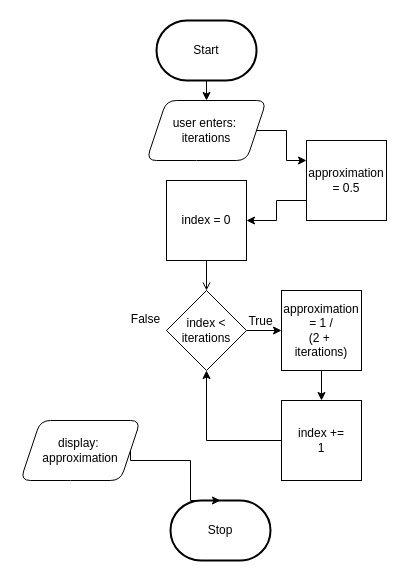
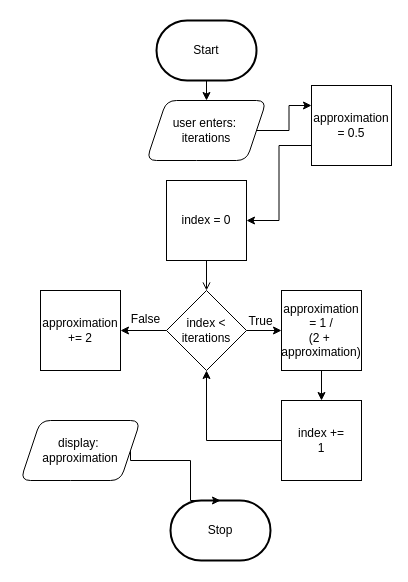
  <mxCell id="0" />
  <mxCell id="1" parent="0" />
  <mxCell id="2" style="edgeStyle=orthogonalEdgeStyle;html=1;exitX=0.5;exitY=1;exitDx=0;exitDy=0;exitPerimeter=0;entryX=0.5;entryY=0;entryDx=0;entryDy=0;rounded=0;" edge="1" parent="1" source="3" target="6"><mxGeometry relative="1" as="geometry" /></mxCell>
  <mxCell id="3" value="Start" style="strokeWidth=2;html=1;shape=mxgraph.flowchart.terminator;whiteSpace=wrap;" parent="1" vertex="1"><mxGeometry x="156" y="20" width="100" height="60" as="geometry" /></mxCell>
  <mxCell id="4" value="Stop" style="strokeWidth=2;html=1;shape=mxgraph.flowchart.terminator;whiteSpace=wrap;" parent="1" vertex="1"><mxGeometry x="170" y="500" width="100" height="60" as="geometry" /></mxCell>
  <mxCell id="5" style="edgeStyle=orthogonalEdgeStyle;rounded=0;html=1;exitX=1;exitY=0.5;exitDx=0;exitDy=0;entryX=0;entryY=0.25;entryDx=0;entryDy=0;" edge="1" parent="1" source="6" target="16"><mxGeometry relative="1" as="geometry" /></mxCell>
  <mxCell id="6" value="user enters:&amp;nbsp;&lt;br&gt;iterations" style="shape=parallelogram;perimeter=parallelogramPerimeter;whiteSpace=wrap;html=1;fixedSize=1;rounded=1;" vertex="1" parent="1"><mxGeometry x="146" y="100" width="120" height="60" as="geometry" /></mxCell>
  <mxCell id="7" style="edgeStyle=orthogonalEdgeStyle;rounded=0;html=1;exitX=0.5;exitY=1;exitDx=0;exitDy=0;entryX=0.5;entryY=0;entryDx=0;entryDy=0;endArrow=open;" edge="1" parent="1" source="8" target="11"><mxGeometry relative="1" as="geometry" /></mxCell>
  <mxCell id="8" value="index = 0" style="whiteSpace=wrap;html=1;aspect=fixed;rounded=0;" vertex="1" parent="1"><mxGeometry x="166" y="180" width="80" height="80" as="geometry" /></mxCell>
  <mxCell id="9" style="edgeStyle=orthogonalEdgeStyle;rounded=0;html=1;exitX=1;exitY=0.5;exitDx=0;exitDy=0;entryX=0;entryY=0.5;entryDx=0;entryDy=0;" edge="1" parent="1" source="11" target="14"><mxGeometry relative="1" as="geometry"><mxPoint x="276" y="330" as="targetPoint" /></mxGeometry></mxCell>
+ <mxCell id="10" style="edgeStyle=orthogonalEdgeStyle;rounded=0;html=1;exitX=0;exitY=0.5;exitDx=0;exitDy=0;entryX=1;entryY=0.5;entryDx=0;entryDy=0;" edge="1" parent="1" source="11" target="20"><mxGeometry relative="1" as="geometry"><mxPoint x="116" y="330" as="targetPoint" /></mxGeometry></mxCell>
  <mxCell id="11" value="index &amp;lt;&lt;br&gt;iterations" style="rhombus;whiteSpace=wrap;html=1;rounded=0;" vertex="1" parent="1"><mxGeometry x="166" y="290" width="80" height="80" as="geometry" /></mxCell>
  <mxCell id="12" value="True" style="text;html=1;align=center;verticalAlign=middle;resizable=0;points=[];autosize=1;strokeColor=none;fillColor=none;" vertex="1" parent="1"><mxGeometry x="235" y="306" width="50" height="30" as="geometry" /></mxCell>
  <mxCell id="13" style="edgeStyle=orthogonalEdgeStyle;rounded=0;html=1;exitX=0.5;exitY=1;exitDx=0;exitDy=0;entryX=0.5;entryY=0;entryDx=0;entryDy=0;" edge="1" parent="1" source="14" target="18"><mxGeometry relative="1" as="geometry" /></mxCell>
- <mxCell id="14" value="approximation&lt;br&gt;= 1 /&lt;br&gt;(2 +&amp;nbsp;&lt;br&gt;iterations)" style="whiteSpace=wrap;html=1;aspect=fixed;rounded=0;" vertex="1" parent="1"><mxGeometry x="281" y="290" width="80" height="80" as="geometry" /></mxCell>
+ <mxCell id="14" value="approximation&lt;br&gt;= 1 /&lt;br&gt;(2 +&amp;nbsp;&lt;br&gt;approximation)" style="whiteSpace=wrap;html=1;aspect=fixed;rounded=0;" vertex="1" parent="1"><mxGeometry x="281" y="290" width="80" height="80" as="geometry" /></mxCell>
  <mxCell id="15" style="edgeStyle=orthogonalEdgeStyle;rounded=0;html=1;exitX=0;exitY=0.75;exitDx=0;exitDy=0;entryX=1;entryY=0.5;entryDx=0;entryDy=0;" edge="1" parent="1" source="16" target="8"><mxGeometry relative="1" as="geometry" /></mxCell>
- <mxCell id="16" value="approximation&lt;br&gt;= 0.5" style="whiteSpace=wrap;html=1;aspect=fixed;rounded=0;" vertex="1" parent="1"><mxGeometry x="306" y="140" width="80" height="80" as="geometry" /></mxCell>
+ <mxCell id="16" value="approximation&lt;br&gt;= 0.5" style="whiteSpace=wrap;html=1;aspect=fixed;rounded=0;" vertex="1" parent="1"><mxGeometry x="311" y="85" width="80" height="80" as="geometry" /></mxCell>
  <mxCell id="17" style="edgeStyle=orthogonalEdgeStyle;rounded=0;html=1;exitX=0;exitY=0.5;exitDx=0;exitDy=0;entryX=0.5;entryY=1;entryDx=0;entryDy=0;" edge="1" parent="1" source="18" target="11"><mxGeometry relative="1" as="geometry" /></mxCell>
  <mxCell id="18" value="index +=&lt;br style=&quot;border-color: var(--border-color);&quot;&gt;1" style="whiteSpace=wrap;html=1;aspect=fixed;rounded=0;" vertex="1" parent="1"><mxGeometry x="281" y="400" width="80" height="80" as="geometry" /></mxCell>
  <mxCell id="19" value="False" style="text;html=1;align=center;verticalAlign=middle;resizable=0;points=[];autosize=1;strokeColor=none;fillColor=none;" vertex="1" parent="1"><mxGeometry x="120" y="304" width="50" height="30" as="geometry" /></mxCell>
+ <mxCell id="20" value="approximation&lt;br&gt;+= 2" style="whiteSpace=wrap;html=1;aspect=fixed;rounded=0;" vertex="1" parent="1"><mxGeometry x="40" y="290" width="80" height="80" as="geometry" /></mxCell>
  <mxCell id="21" style="edgeStyle=orthogonalEdgeStyle;rounded=0;html=1;exitX=1;exitY=0.5;exitDx=0;exitDy=0;entryX=0.5;entryY=0;entryDx=0;entryDy=0;entryPerimeter=0;" edge="1" parent="1" source="22" target="4"><mxGeometry relative="1" as="geometry"><Array as="points"><mxPoint x="130" y="460" /><mxPoint x="190" y="460" /></Array></mxGeometry></mxCell>
  <mxCell id="22" value="display:&amp;nbsp;&lt;br&gt;approximation" style="shape=parallelogram;perimeter=parallelogramPerimeter;whiteSpace=wrap;html=1;fixedSize=1;rounded=1;" vertex="1" parent="1"><mxGeometry x="20" y="420" width="120" height="60" as="geometry" /></mxCell>
